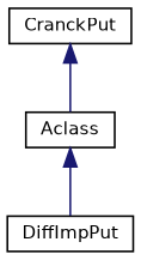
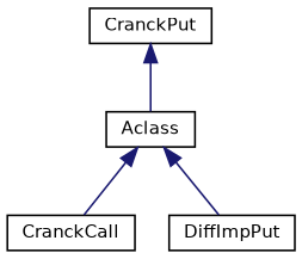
  digraph {
    rankdir=TB
    node [color=black fillcolor=white fontname=Helvetica fontsize=10 shape=record style=filled]
    edge [color=midnightblue dir=back fontname=Helvetica fontsize=10 labelfontname=Helvetica labelfontsize=10 style=solid]
    n1 [height=0.2 label=Aclass width=0.4]
+   n2 [height=0.2 label=CranckCall width=0.4]
    n3 [height=0.2 label=DiffImpPut width=0.4]
    n4 [height=0.2 label=CranckPut width=0.4]
+   n1 -> n2
    n1 -> n3
    n4 -> n1
  }
